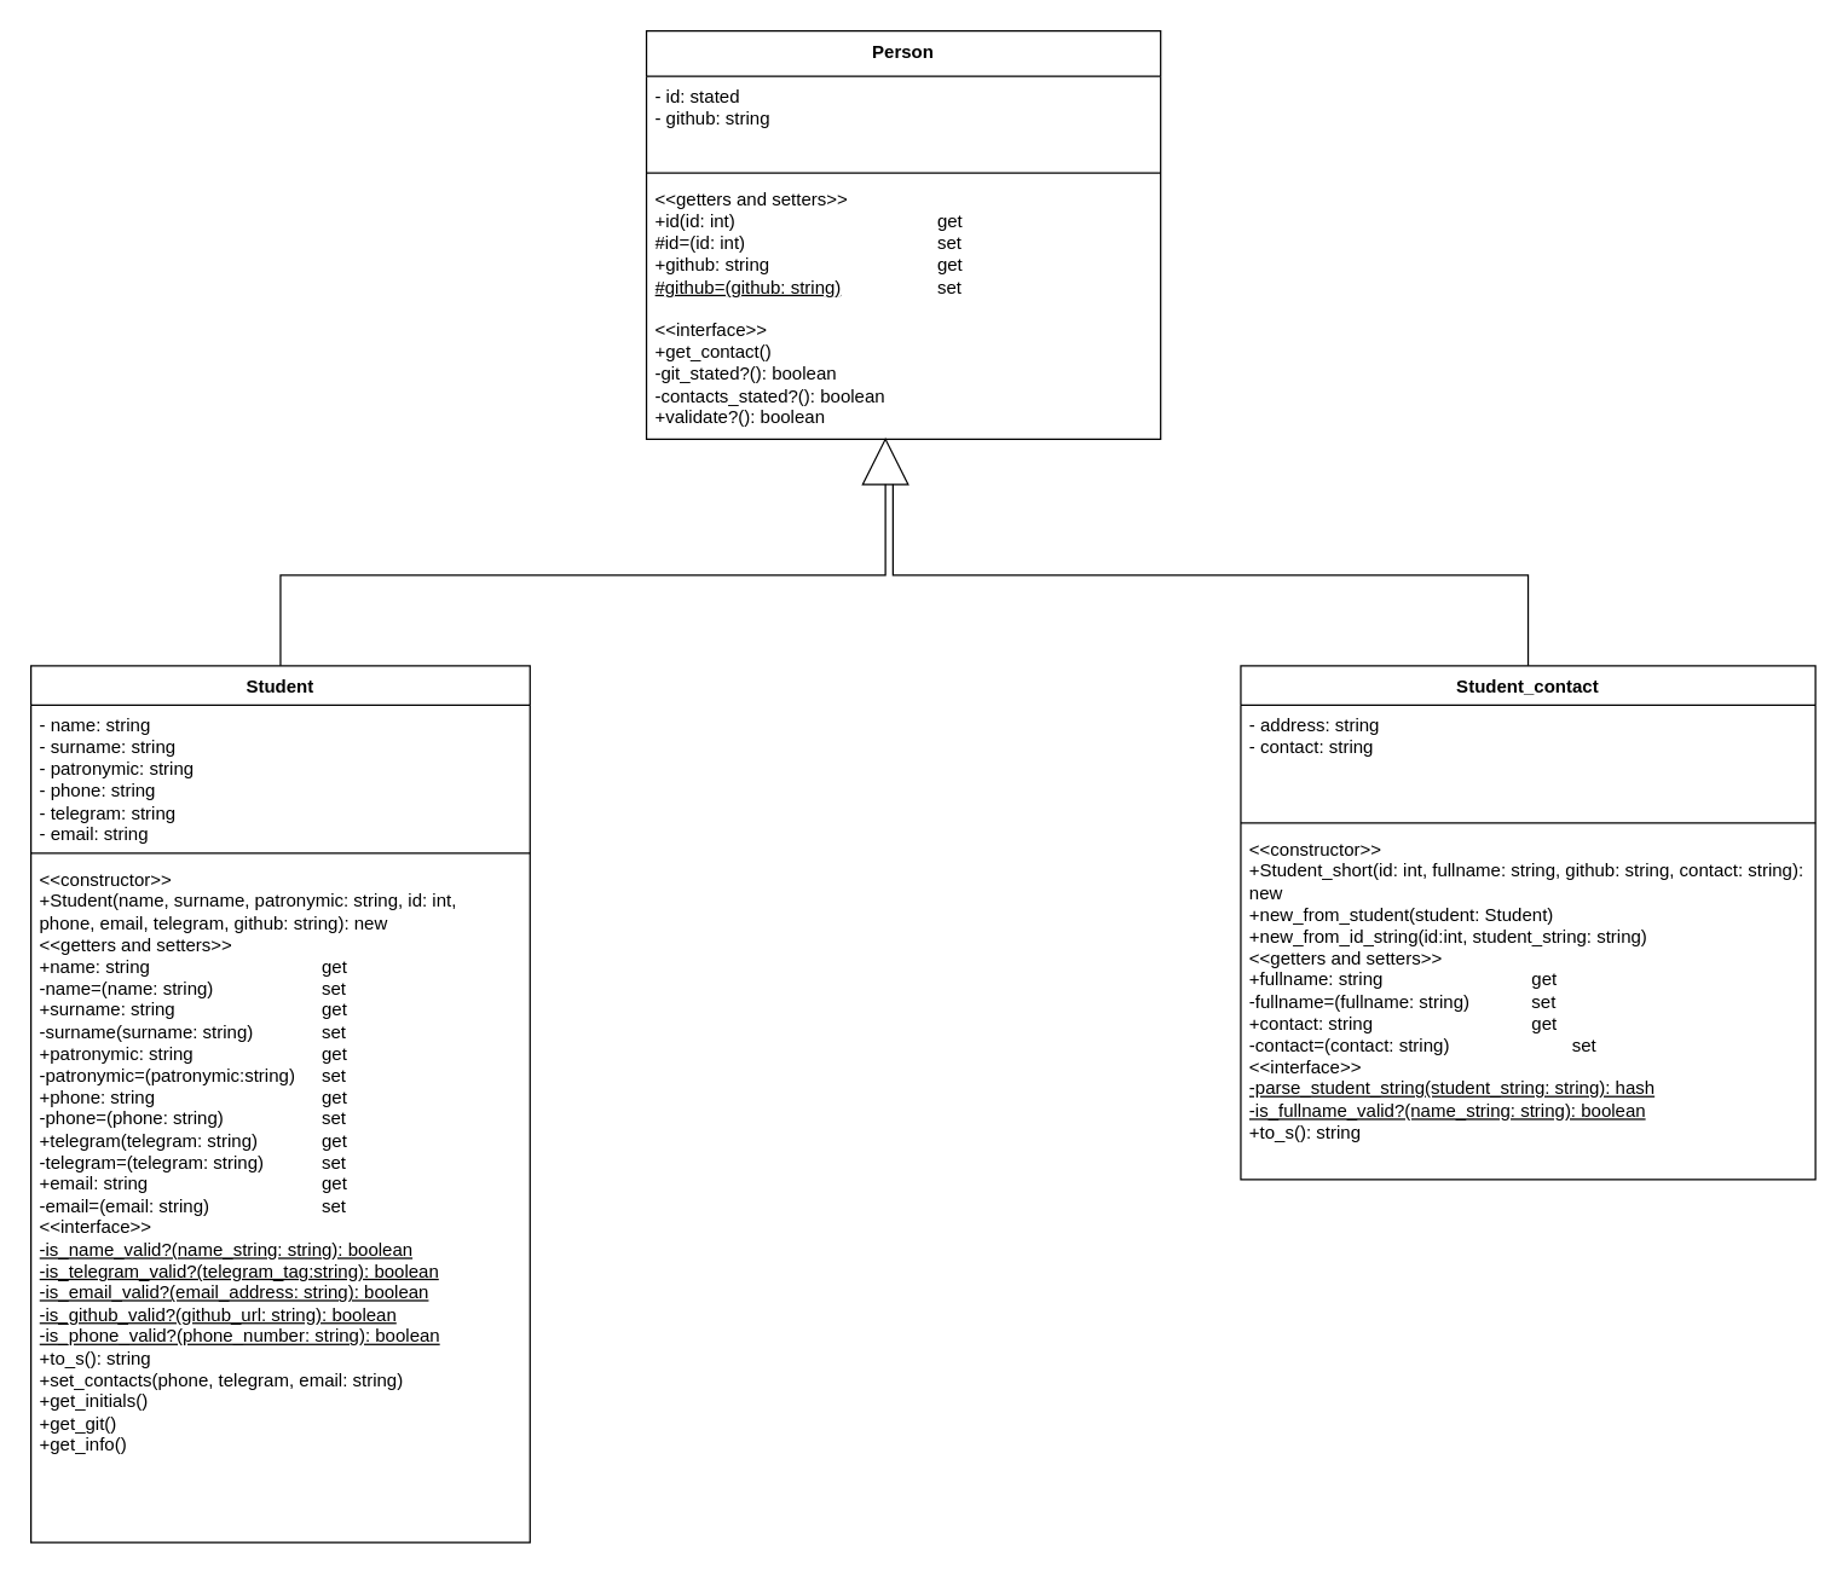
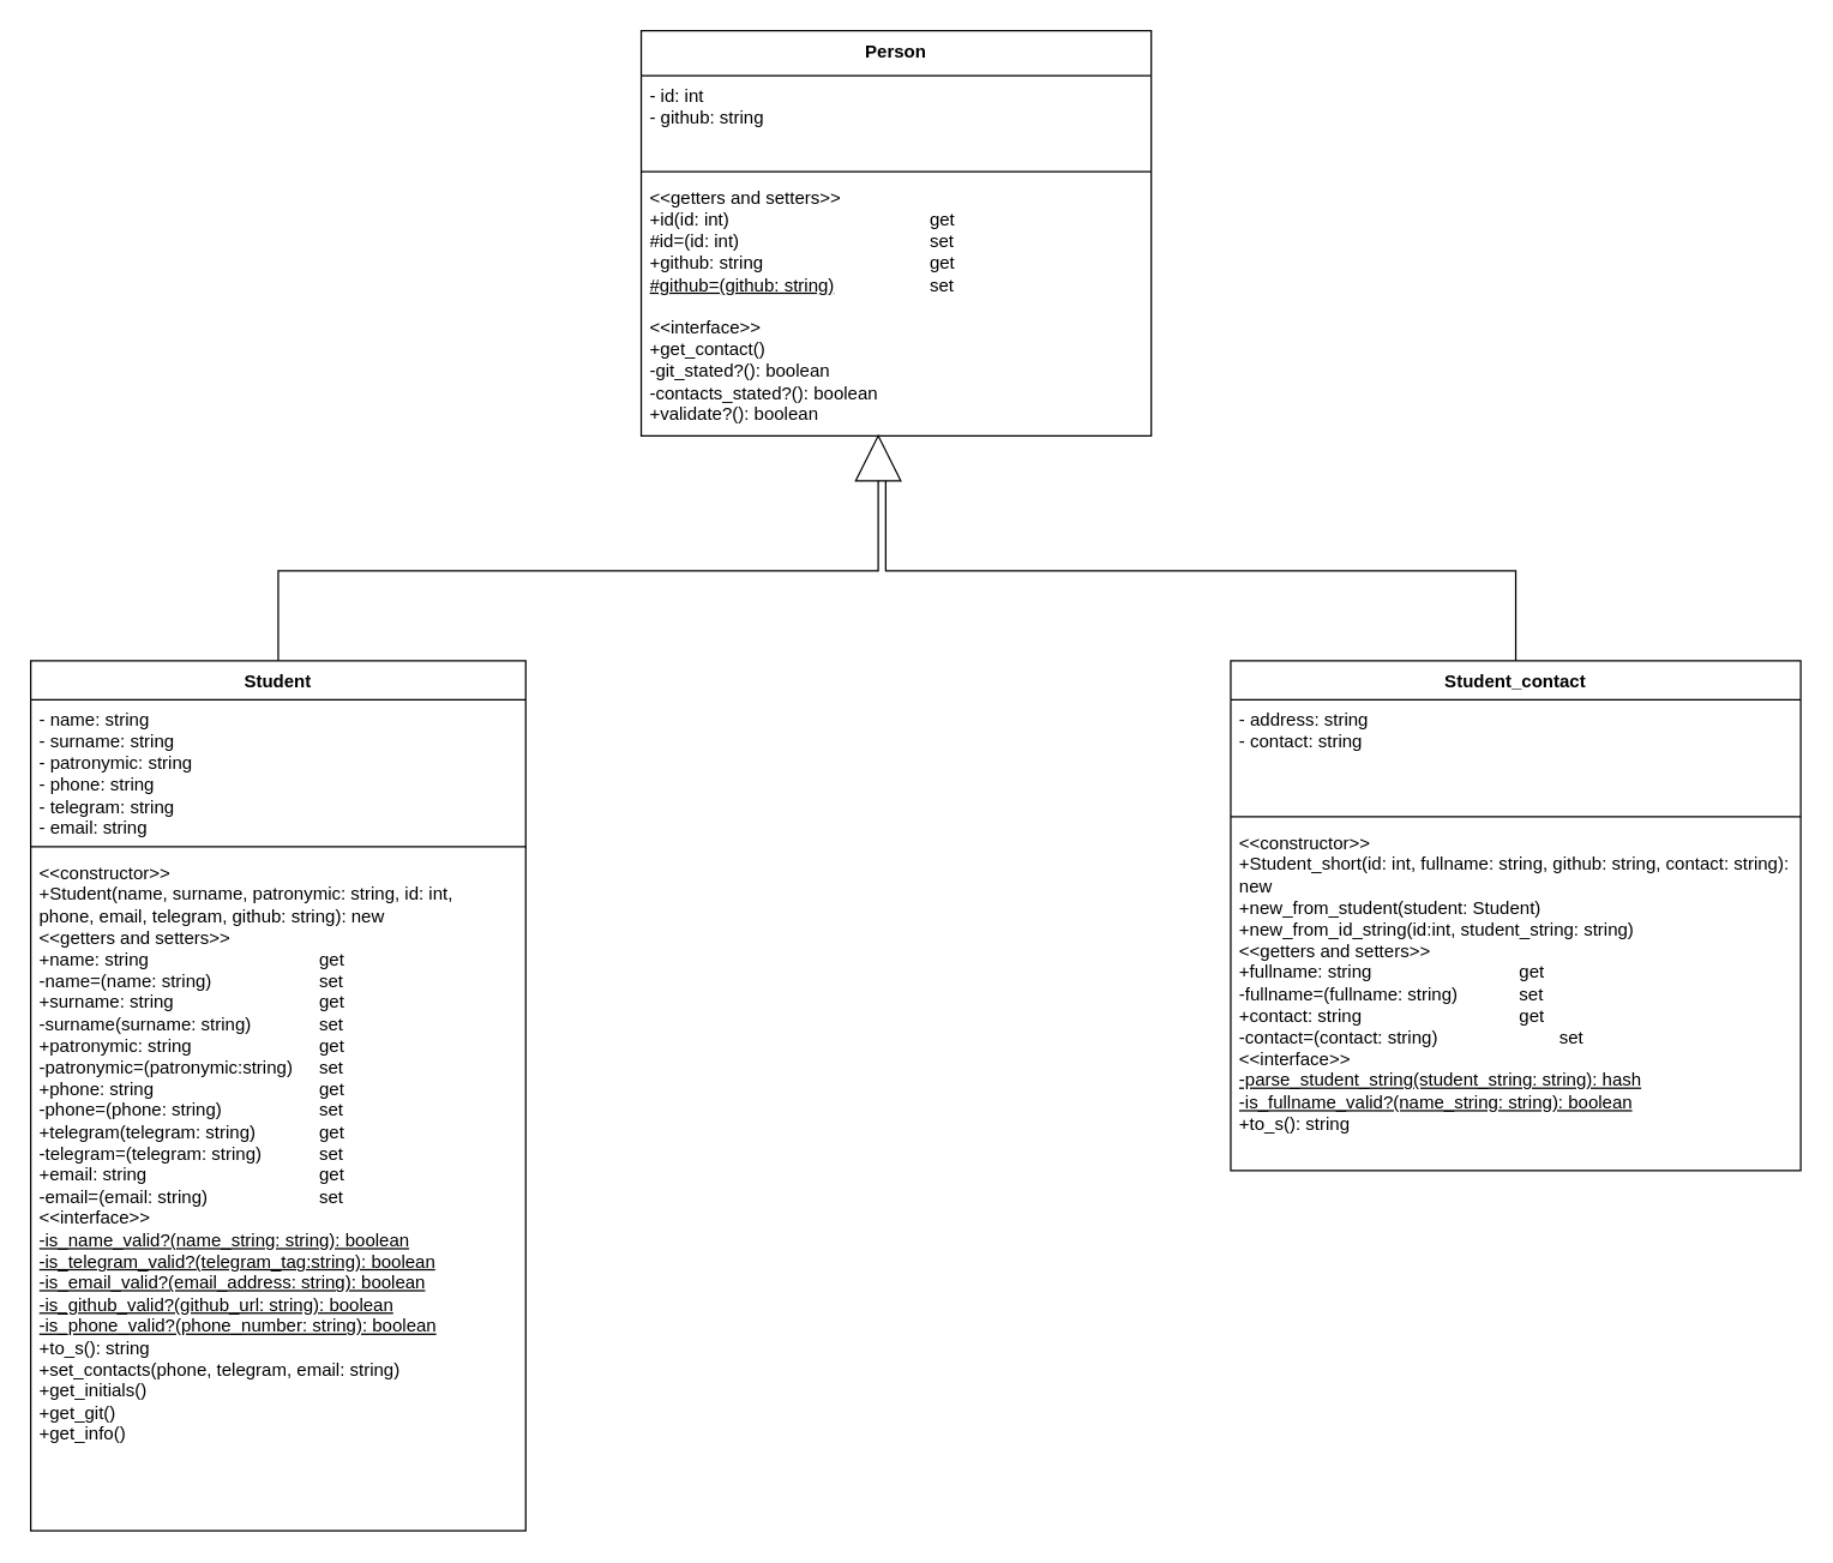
  <mxCell id="0" />
  <mxCell id="1" parent="0" />
  <mxCell id="2" value="Student" style="swimlane;fontStyle=1;align=center;verticalAlign=top;childLayout=stackLayout;horizontal=1;startSize=26;horizontalStack=0;resizeParent=1;resizeParentMax=0;resizeLast=0;collapsible=1;marginBottom=0;whiteSpace=wrap;html=1;" parent="1" vertex="1"><mxGeometry x="20" y="440" width="330" height="580" as="geometry"><mxRectangle x="385" y="350" width="80" height="30" as="alternateBounds" /></mxGeometry></mxCell>
  <mxCell id="3" value="&lt;div&gt;- name: string&lt;/div&gt;&lt;div&gt;- surname: string&lt;/div&gt;&lt;div&gt;- patronymic: string&lt;/div&gt;&lt;div&gt;- phone: string&lt;/div&gt;&lt;div&gt;- telegram: string&lt;/div&gt;&lt;div&gt;- email: string&lt;/div&gt;" style="text;strokeColor=none;fillColor=none;align=left;verticalAlign=top;spacingLeft=4;spacingRight=4;overflow=hidden;rotatable=0;points=[[0,0.5],[1,0.5]];portConstraint=eastwest;whiteSpace=wrap;html=1;" parent="2" vertex="1"><mxGeometry y="26" width="330" height="94" as="geometry" /></mxCell>
  <mxCell id="4" value="" style="line;strokeWidth=1;fillColor=none;align=left;verticalAlign=middle;spacingTop=-1;spacingLeft=3;spacingRight=3;rotatable=0;labelPosition=right;points=[];portConstraint=eastwest;strokeColor=inherit;" parent="2" vertex="1"><mxGeometry y="120" width="330" height="8" as="geometry" /></mxCell>
  <mxCell id="5" value="&amp;lt;&amp;lt;constructor&amp;gt;&amp;gt;&lt;div&gt;+Student(name, surname, patronymic: string, id: int,&amp;nbsp;&lt;/div&gt;&lt;div&gt;phone, email, telegram, github: string): new&lt;/div&gt;&lt;div&gt;&amp;lt;&amp;lt;getters and setters&amp;gt;&amp;gt;&lt;/div&gt;&lt;div&gt;+name: string&lt;span style=&quot;white-space: pre;&quot;&gt;&#09;&lt;/span&gt;&lt;span style=&quot;white-space: pre;&quot;&gt;&#09;&lt;span style=&quot;white-space: pre;&quot;&gt;&#09;&lt;/span&gt;&lt;span style=&quot;white-space: pre;&quot;&gt;&#09;&lt;span style=&quot;white-space: pre;&quot;&gt;&#09;&lt;/span&gt;&lt;/span&gt;&lt;/span&gt;get&lt;/div&gt;&lt;div&gt;-name=(name: string)&lt;span style=&quot;white-space: pre;&quot;&gt;&#09;&lt;/span&gt;&lt;span style=&quot;white-space: pre;&quot;&gt;&#09;&lt;span style=&quot;white-space: pre;&quot;&gt;&#09;&lt;/span&gt;&lt;/span&gt;set&lt;/div&gt;&lt;div&gt;+surname: string&lt;span style=&quot;white-space: pre;&quot;&gt;&#09;&lt;/span&gt;&lt;span style=&quot;white-space: pre;&quot;&gt;&#09;&lt;/span&gt;&lt;span style=&quot;white-space: pre;&quot;&gt;&#09;&lt;span style=&quot;white-space: pre;&quot;&gt;&#09;&lt;/span&gt;&lt;/span&gt;get&lt;/div&gt;&lt;div&gt;-surname(surname: string)&lt;span style=&quot;white-space: pre;&quot;&gt;&#09;&lt;span style=&quot;white-space: pre;&quot;&gt;&#09;&lt;/span&gt;&lt;/span&gt;set&lt;/div&gt;&lt;div&gt;+patronymic: string&lt;span style=&quot;white-space: pre;&quot;&gt;&#09;&lt;/span&gt;&lt;span style=&quot;white-space: pre;&quot;&gt;&#09;&lt;/span&gt;&lt;span style=&quot;white-space: pre;&quot;&gt;&#09;&lt;span style=&quot;white-space: pre;&quot;&gt;&#09;&lt;/span&gt;&lt;/span&gt;get&lt;/div&gt;&lt;div&gt;-patronymic=(patronymic:string)&lt;span style=&quot;white-space: pre;&quot;&gt;&#09;&lt;/span&gt;set&lt;/div&gt;&lt;div&gt;+phone: string&lt;span style=&quot;white-space: pre;&quot;&gt;&#09;&lt;/span&gt;&lt;span style=&quot;white-space: pre;&quot;&gt;&#09;&lt;/span&gt;&lt;span style=&quot;white-space: pre;&quot;&gt;&#09;&lt;/span&gt;&lt;span style=&quot;white-space: pre;&quot;&gt;&#09;&lt;/span&gt;&lt;span style=&quot;white-space: pre;&quot;&gt;&#09;&lt;/span&gt;get&lt;/div&gt;&lt;div&gt;-phone=(phone: string)&lt;span style=&quot;white-space: pre;&quot;&gt;&#09;&lt;/span&gt;&lt;span style=&quot;white-space: pre;&quot;&gt;&#09;&lt;/span&gt;&lt;span style=&quot;white-space: pre;&quot;&gt;&#09;&lt;/span&gt;set&lt;/div&gt;&lt;div&gt;+telegram(telegram: string)&lt;span style=&quot;white-space: pre;&quot;&gt;&#09;&lt;/span&gt;&lt;span style=&quot;white-space: pre;&quot;&gt;&#09;&lt;/span&gt;get&lt;/div&gt;&lt;div&gt;-telegram=(telegram: string)&lt;span style=&quot;white-space: pre;&quot;&gt;&#09;&lt;/span&gt;&lt;span style=&quot;white-space: pre;&quot;&gt;&#09;&lt;/span&gt;set&lt;/div&gt;&lt;div&gt;+email: string&lt;span style=&quot;white-space: pre;&quot;&gt;&#09;&lt;/span&gt;&lt;span style=&quot;white-space: pre;&quot;&gt;&#09;&lt;/span&gt;&lt;span style=&quot;white-space: pre;&quot;&gt;&#09;&lt;/span&gt;&lt;span style=&quot;white-space: pre;&quot;&gt;&#09;&lt;/span&gt;&lt;span style=&quot;white-space: pre;&quot;&gt;&#09;&lt;/span&gt;get&lt;/div&gt;&lt;div&gt;-email=(email: string)&lt;span style=&quot;white-space: pre;&quot;&gt;&#09;&lt;/span&gt;&lt;span style=&quot;white-space: pre;&quot;&gt;&#09;&lt;/span&gt;&lt;span style=&quot;white-space: pre;&quot;&gt;&#09;&lt;/span&gt;set&lt;/div&gt;&lt;div&gt;&amp;lt;&amp;lt;interface&amp;gt;&amp;gt;&lt;/div&gt;&lt;div&gt;&lt;u&gt;-is_name_valid?(name_string: string): boolean&lt;/u&gt;&lt;/div&gt;&lt;div&gt;&lt;div&gt;&lt;div&gt;&lt;u&gt;-is_telegram_valid?(telegram_tag:string): boolean&lt;/u&gt;&lt;/div&gt;&lt;div&gt;&lt;u&gt;-is_email_valid?(email_address: string): boolean&lt;/u&gt;&lt;/div&gt;&lt;div&gt;&lt;u&gt;-is_github_valid?(github_url: string): boolean&lt;/u&gt;&lt;/div&gt;&lt;/div&gt;&lt;div&gt;&lt;u&gt;-is_phone_valid?(phone_number: string): boolean&lt;/u&gt;&lt;/div&gt;&lt;/div&gt;&lt;div&gt;+to_s(): string&lt;/div&gt;&lt;div&gt;+set_contacts(phone, telegram, email: string)&lt;/div&gt;&lt;div&gt;+get_initials()&lt;/div&gt;&lt;div&gt;+get_git()&lt;/div&gt;&lt;div&gt;&lt;span style=&quot;background-color: initial;&quot;&gt;+get_info()&lt;/span&gt;&lt;br&gt;&lt;/div&gt;" style="text;strokeColor=none;fillColor=none;align=left;verticalAlign=top;spacingLeft=4;spacingRight=4;overflow=hidden;rotatable=0;points=[[0,0.5],[1,0.5]];portConstraint=eastwest;whiteSpace=wrap;html=1;" parent="2" vertex="1"><mxGeometry y="128" width="330" height="452" as="geometry" /></mxCell>
  <mxCell id="6" value="Student_contact" style="swimlane;fontStyle=1;align=center;verticalAlign=top;childLayout=stackLayout;horizontal=1;startSize=26;horizontalStack=0;resizeParent=1;resizeParentMax=0;resizeLast=0;collapsible=1;marginBottom=0;whiteSpace=wrap;html=1;" parent="1" vertex="1"><mxGeometry x="820" y="440" width="380" height="340" as="geometry" /></mxCell>
  <mxCell id="7" value="&lt;div&gt;- address: string&lt;/div&gt;&lt;div&gt;&lt;span style=&quot;background-color: initial;&quot;&gt;- contact: string&lt;/span&gt;&lt;br&gt;&lt;/div&gt;" style="text;strokeColor=none;fillColor=none;align=left;verticalAlign=top;spacingLeft=4;spacingRight=4;overflow=hidden;rotatable=0;points=[[0,0.5],[1,0.5]];portConstraint=eastwest;whiteSpace=wrap;html=1;" parent="6" vertex="1"><mxGeometry y="26" width="380" height="74" as="geometry" /></mxCell>
  <mxCell id="8" value="" style="line;strokeWidth=1;fillColor=none;align=left;verticalAlign=middle;spacingTop=-1;spacingLeft=3;spacingRight=3;rotatable=0;labelPosition=right;points=[];portConstraint=eastwest;strokeColor=inherit;" parent="6" vertex="1"><mxGeometry y="100" width="380" height="8" as="geometry" /></mxCell>
  <mxCell id="9" value="&lt;div&gt;&amp;lt;&amp;lt;constructor&amp;gt;&amp;gt;&lt;/div&gt;&lt;div&gt;+Student_short(id: int, fullname: string, github: string, contact: string): new&lt;/div&gt;&lt;div&gt;+new_from_student(student: Student)&lt;/div&gt;&lt;div&gt;+new_from_id_string(id:int, student_string: string)&lt;/div&gt;&amp;lt;&amp;lt;getters and setters&amp;gt;&amp;gt;&lt;div&gt;+fullname: string&lt;span style=&quot;white-space: pre;&quot;&gt;&#09;&lt;span style=&quot;white-space: pre;&quot;&gt;&#09;&lt;span style=&quot;white-space: pre;&quot;&gt;&#09;&lt;/span&gt;&lt;span style=&quot;white-space: pre;&quot;&gt;&#09;&lt;/span&gt;&lt;/span&gt;&lt;/span&gt;get&lt;/div&gt;&lt;div&gt;-fullname=(fullname: string)&lt;span style=&quot;white-space: pre;&quot;&gt;&#09;&lt;/span&gt;&lt;span style=&quot;white-space: pre;&quot;&gt;&#09;&lt;/span&gt;set&lt;/div&gt;&lt;div&gt;&lt;div&gt;+contact: string&lt;span style=&quot;white-space: pre;&quot;&gt;&#09;&lt;/span&gt;&lt;span style=&quot;white-space: pre;&quot;&gt;&#09;&lt;/span&gt;&lt;span style=&quot;white-space: pre;&quot;&gt;&#09;&lt;/span&gt;&lt;span style=&quot;white-space: pre;&quot;&gt;&#09;&lt;/span&gt;get&lt;/div&gt;&lt;div&gt;-contact=(contact: string)&lt;span style=&quot;white-space: pre;&quot;&gt;&#09;&lt;/span&gt;&lt;span style=&quot;white-space: pre;&quot;&gt;&#09;&lt;/span&gt;&lt;span style=&quot;white-space: pre;&quot;&gt;&#09;&lt;/span&gt;set&lt;/div&gt;&lt;div&gt;&amp;lt;&amp;lt;interface&amp;gt;&amp;gt;&lt;/div&gt;&lt;/div&gt;&lt;div&gt;&lt;u&gt;-parse_student_string(student_string: string): hash&lt;/u&gt;&lt;/div&gt;&lt;div&gt;&lt;u style=&quot;background-color: initial;&quot;&gt;-is_fullname_valid?(name_string: string): boolean&lt;/u&gt;&lt;br&gt;&lt;/div&gt;&lt;div&gt;&lt;div&gt;&lt;span style=&quot;background-color: initial;&quot;&gt;+to_s(): string&lt;/span&gt;&lt;br&gt;&lt;/div&gt;&lt;/div&gt;&lt;div&gt;&lt;br&gt;&lt;/div&gt;" style="text;strokeColor=none;fillColor=none;align=left;verticalAlign=top;spacingLeft=4;spacingRight=4;overflow=hidden;rotatable=0;points=[[0,0.5],[1,0.5]];portConstraint=eastwest;whiteSpace=wrap;html=1;" parent="6" vertex="1"><mxGeometry y="108" width="380" height="232" as="geometry" /></mxCell>
  <mxCell id="10" value="Person" style="swimlane;fontStyle=1;align=center;verticalAlign=top;childLayout=stackLayout;horizontal=1;startSize=30;horizontalStack=0;resizeParent=1;resizeParentMax=0;resizeLast=0;collapsible=1;marginBottom=0;whiteSpace=wrap;html=1;" parent="1" vertex="1"><mxGeometry x="427" y="20" width="340" height="270" as="geometry" /></mxCell>
- <mxCell id="11" value="- id: stated&lt;div&gt;- github: string&lt;/div&gt;" style="text;strokeColor=none;fillColor=none;align=left;verticalAlign=top;spacingLeft=4;spacingRight=4;overflow=hidden;rotatable=0;points=[[0,0.5],[1,0.5]];portConstraint=eastwest;whiteSpace=wrap;html=1;" parent="10" vertex="1"><mxGeometry y="30" width="340" height="60" as="geometry" /></mxCell>
+ <mxCell id="11" value="- id: int&lt;div&gt;- github: string&lt;/div&gt;" style="text;strokeColor=none;fillColor=none;align=left;verticalAlign=top;spacingLeft=4;spacingRight=4;overflow=hidden;rotatable=0;points=[[0,0.5],[1,0.5]];portConstraint=eastwest;whiteSpace=wrap;html=1;" parent="10" vertex="1"><mxGeometry y="30" width="340" height="60" as="geometry" /></mxCell>
  <mxCell id="12" value="" style="line;strokeWidth=1;fillColor=none;align=left;verticalAlign=middle;spacingTop=-1;spacingLeft=3;spacingRight=3;rotatable=0;labelPosition=right;points=[];portConstraint=eastwest;strokeColor=inherit;" parent="10" vertex="1"><mxGeometry y="90" width="340" height="8" as="geometry" /></mxCell>
  <mxCell id="13" value="&amp;lt;&amp;lt;getters and setters&amp;gt;&amp;gt;&lt;div&gt;+id(id: int)&lt;span style=&quot;white-space: pre;&quot;&gt;&#09;&lt;/span&gt;&lt;span style=&quot;white-space: pre;&quot;&gt;&#09;&lt;/span&gt;&lt;span style=&quot;white-space: pre;&quot;&gt;&#09;&lt;span style=&quot;white-space: pre;&quot;&gt;&#09;&lt;span style=&quot;white-space: pre;&quot;&gt;&#09;&lt;/span&gt;&lt;/span&gt;get&lt;/span&gt;&lt;/div&gt;&lt;div&gt;#id=(id: int)&lt;span style=&quot;white-space: pre;&quot;&gt;&#09;&lt;/span&gt;&lt;span style=&quot;white-space: pre;&quot;&gt;&#09;&lt;/span&gt;&lt;span style=&quot;white-space: pre;&quot;&gt;&#09;&lt;/span&gt;&lt;span style=&quot;white-space: pre;&quot;&gt;&#09;&lt;/span&gt;&lt;span style=&quot;white-space: pre;&quot;&gt;&#09;&lt;/span&gt;set&lt;span style=&quot;white-space: pre;&quot;&gt;&#09;&lt;/span&gt;&lt;span style=&quot;white-space: pre;&quot;&gt;&#09;&lt;/span&gt;&lt;span style=&quot;white-space: pre;&quot;&gt;&#09;&lt;/span&gt;&lt;span style=&quot;white-space: pre;&quot;&gt;&#09;&lt;/span&gt;&lt;/div&gt;&lt;div&gt;&lt;div&gt;+github: string&lt;span style=&quot;white-space: pre;&quot;&gt;&#09;&lt;/span&gt;&lt;span style=&quot;white-space: pre;&quot;&gt;&#09;&lt;/span&gt;&lt;span style=&quot;white-space: pre;&quot;&gt;&#09;&lt;/span&gt;&lt;span style=&quot;white-space: pre;&quot;&gt;&#09;&lt;/span&gt;&lt;span style=&quot;white-space: pre;&quot;&gt;&#09;&lt;/span&gt;get&lt;/div&gt;&lt;div&gt;&lt;u&gt;#github=(github: string)&lt;/u&gt;&lt;span style=&quot;white-space: pre;&quot;&gt;&#09;&lt;/span&gt;&lt;span style=&quot;white-space: pre;&quot;&gt;&#09;&lt;/span&gt;&lt;span style=&quot;white-space: pre;&quot;&gt;&#09;&lt;/span&gt;set&lt;/div&gt;&lt;/div&gt;&lt;div&gt;&lt;br&gt;&lt;/div&gt;&lt;div&gt;&amp;lt;&amp;lt;interface&amp;gt;&amp;gt;&lt;/div&gt;&lt;div&gt;&lt;div&gt;&lt;div&gt;&lt;div&gt;+get_contact()&lt;/div&gt;&lt;/div&gt;&lt;/div&gt;&lt;div&gt;&lt;div&gt;-git_stated?(): boolean&lt;/div&gt;&lt;div&gt;-contacts_stated?(): boolean&lt;/div&gt;&lt;div&gt;+validate?(): boolean&lt;/div&gt;&lt;/div&gt;&lt;div&gt;&lt;/div&gt;&lt;/div&gt;" style="text;strokeColor=none;fillColor=none;align=left;verticalAlign=top;spacingLeft=4;spacingRight=4;overflow=hidden;rotatable=0;points=[[0,0.5],[1,0.5]];portConstraint=eastwest;whiteSpace=wrap;html=1;" parent="10" vertex="1"><mxGeometry y="98" width="340" height="172" as="geometry" /></mxCell>
  <mxCell id="14" value="" style="triangle;whiteSpace=wrap;html=1;rotation=-90;" parent="1" vertex="1"><mxGeometry x="570" y="290" width="30" height="30" as="geometry" /></mxCell>
  <mxCell id="15" value="" style="edgeStyle=elbowEdgeStyle;elbow=vertical;endArrow=none;html=1;curved=0;rounded=0;entryX=0;entryY=0.5;entryDx=0;entryDy=0;endFill=0;" parent="1" source="2" target="14" edge="1"><mxGeometry width="50" height="50" relative="1" as="geometry"><mxPoint x="260" y="400" as="sourcePoint" /><mxPoint x="310" y="350" as="targetPoint" /></mxGeometry></mxCell>
  <mxCell id="16" value="" style="edgeStyle=elbowEdgeStyle;elbow=vertical;endArrow=none;html=1;curved=0;rounded=0;endSize=8;startSize=8;endFill=0;" parent="1" source="6" edge="1"><mxGeometry width="50" height="50" relative="1" as="geometry"><mxPoint x="900" y="320" as="sourcePoint" /><mxPoint x="590" y="320" as="targetPoint" /></mxGeometry></mxCell>
